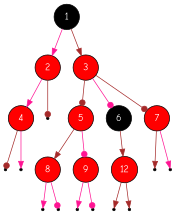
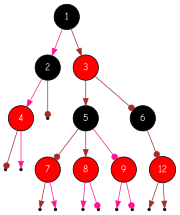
  digraph {
    fontname="Comic Neue"
    node [fontname="Comic Neue" shape=point]
    edge [arrowhead=normal color=deeppink fontname="Comic Neue"]
    1 [fillcolor=black fontcolor=white shape=circle style=filled]
-   2 [fillcolor=red fontcolor=white shape=circle style=filled]
+   2 [fillcolor=black fontcolor=white shape=circle style=filled]
    3 [fillcolor=red fontcolor=white shape=circle style=filled]
    4 [fillcolor=red fontcolor=white shape=circle style=filled]
    vr2_1
-   5 [fillcolor=red fontcolor=white shape=circle style=filled]
+   5 [fillcolor=black fontcolor=white shape=circle style=filled]
    6 [fillcolor=black fontcolor=white shape=circle style=filled]
    vr4_1
    vr4_2
    7 [fillcolor=red fontcolor=white shape=circle style=filled]
    8 [fillcolor=red fontcolor=white shape=circle style=filled]
    9 [fillcolor=red fontcolor=white shape=circle style=filled]
    n13 [fillcolor=red fontcolor=white label=12 shape=circle style=filled]
    vr7_1
    vr7_2
    vr8_1
    vr8_2
    vr9_1
    vr9_2
    vr10_1
    vr10_2
    1 -> 2
    1 -> 3 [color=brown]
    2 -> 4
    2 -> vr2_1 [arrowhead=dot color=brown]
-   3 -> 5 [arrowhead=dot color=brown]
-   3 -> 6 [arrowhead=dot]
+   3 -> 5 [color=brown]
+   3 -> 6 [arrowhead=dot color=brown]
    4 -> vr4_1 [arrowhead=dot color=brown]
    4 -> vr4_2
-   3 -> 7 [arrowhead=dot color=brown]
+   5 -> 7 [arrowhead=dot color=brown]
    5 -> 8 [color=brown]
    5 -> 9 [arrowhead=dot]
-   6 -> n13 [color=brown]
+   6 -> n13 [arrowhead=dot color=brown]
    7 -> vr7_1 [color=brown]
    7 -> vr7_2
    8 -> vr8_1
    8 -> vr8_2 [arrowhead=dot]
    9 -> vr9_1
    9 -> vr9_2 [arrowhead=dot]
    n13 -> vr10_1 [color=brown]
    n13 -> vr10_2 [color=brown]
  }
